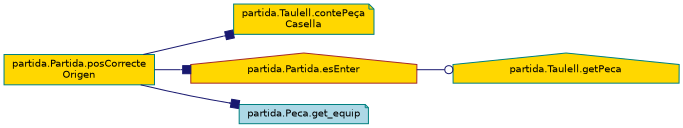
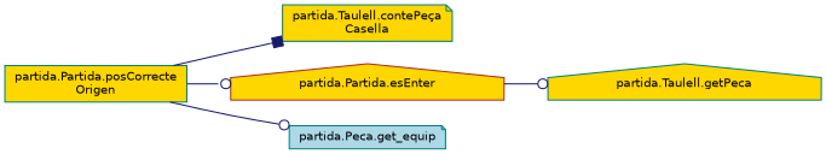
  digraph {
    rankdir=LR
    node [color=teal fillcolor=gold fontname=Helvetica fontsize=10 shape=note style=filled]
    edge [arrowhead=box color=midnightblue fontname=Helvetica fontsize=10 labelfontname=Helvetica labelfontsize=10 style=solid]
    n1 [fontcolor=black height=0.2 label="partida.Partida.posCorrecte\lOrigen" shape=box width=0.4]
    n2 [height=0.2 label="partida.Taulell.contePeça\lCasella" width=0.4]
    n3 [color=brown height=0.2 label="partida.Partida.esEnter" shape=house width=0.4]
    n4 [fillcolor=lightblue height=0.2 label="partida.Peca.get_equip" width=0.4]
    n5 [height=0.2 label="partida.Taulell.getPeca" shape=house width=0.4]
    n1 -> n2
-   n1 -> n3
-   n1 -> n4
+   n1 -> n3 [arrowhead=odot]
+   n1 -> n4 [arrowhead=odot]
    n3 -> n5 [arrowhead=odot]
  }
